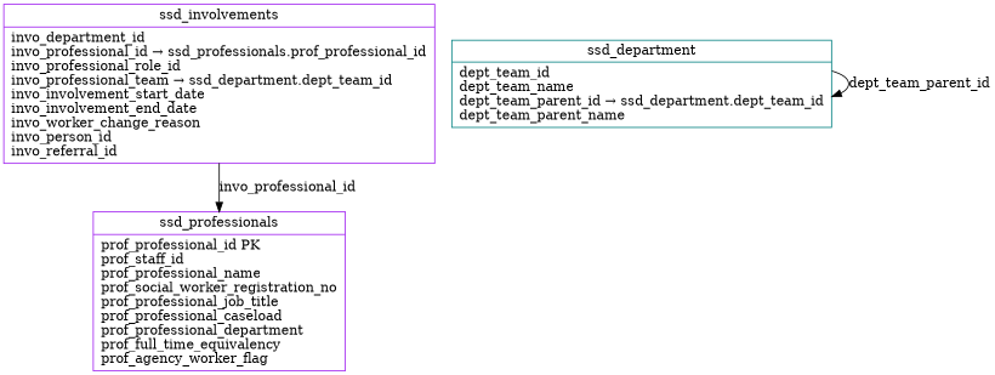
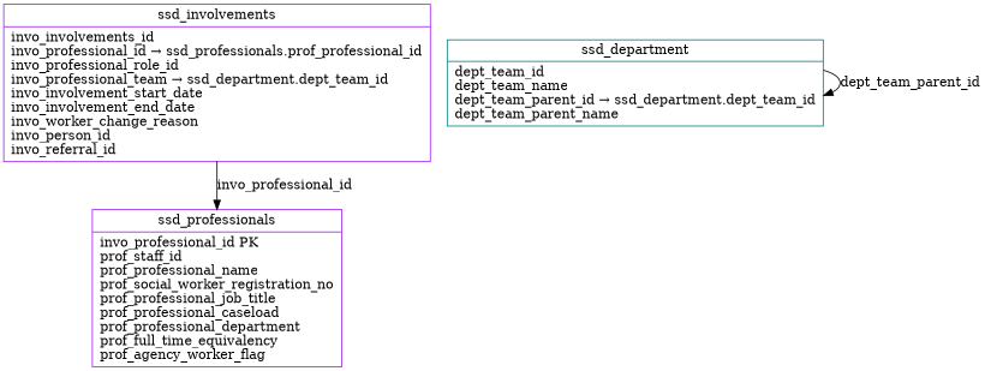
  digraph {
    node [color=purple shape=record]
-   n1 [label="{ssd_professionals|prof_professional_id PK\lprof_staff_id\lprof_professional_name\lprof_social_worker_registration_no\lprof_professional_job_title\lprof_professional_caseload\lprof_professional_department\lprof_full_time_equivalency\lprof_agency_worker_flag\l}"]
+   n1 [label="{ssd_professionals|invo_professional_id PK\lprof_staff_id\lprof_professional_name\lprof_social_worker_registration_no\lprof_professional_job_title\lprof_professional_caseload\lprof_professional_department\lprof_full_time_equivalency\lprof_agency_worker_flag\l}"]
    n2 [color=teal label="{ssd_department|dept_team_id\ldept_team_name\ldept_team_parent_id → ssd_department.dept_team_id\ldept_team_parent_name\l}"]
-   n3 [label="{ssd_involvements|invo_department_id\linvo_professional_id → ssd_professionals.prof_professional_id\linvo_professional_role_id\linvo_professional_team → ssd_department.dept_team_id\linvo_involvement_start_date\linvo_involvement_end_date\linvo_worker_change_reason\linvo_person_id\linvo_referral_id\l}"]
+   n3 [label="{ssd_involvements|invo_involvements_id\linvo_professional_id → ssd_professionals.prof_professional_id\linvo_professional_role_id\linvo_professional_team → ssd_department.dept_team_id\linvo_involvement_start_date\linvo_involvement_end_date\linvo_worker_change_reason\linvo_person_id\linvo_referral_id\l}"]
    n2 -> n2 [label=dept_team_parent_id]
    n3 -> n1 [label=invo_professional_id]
  }
